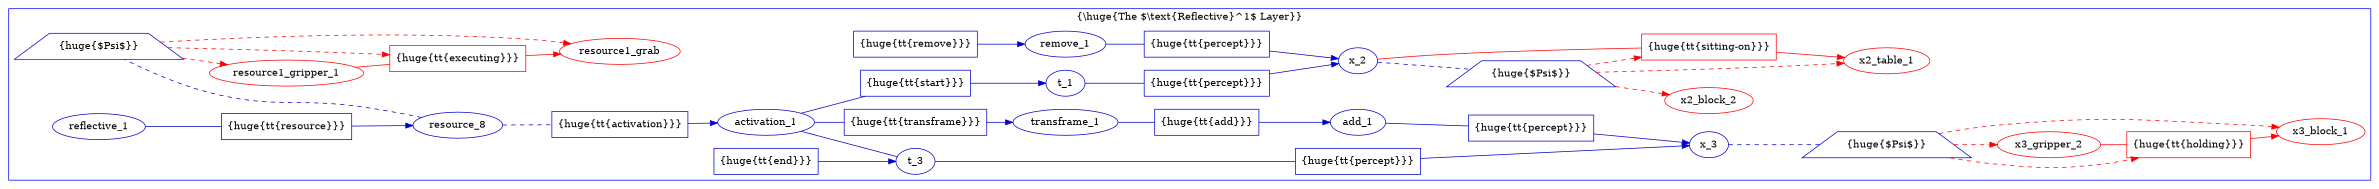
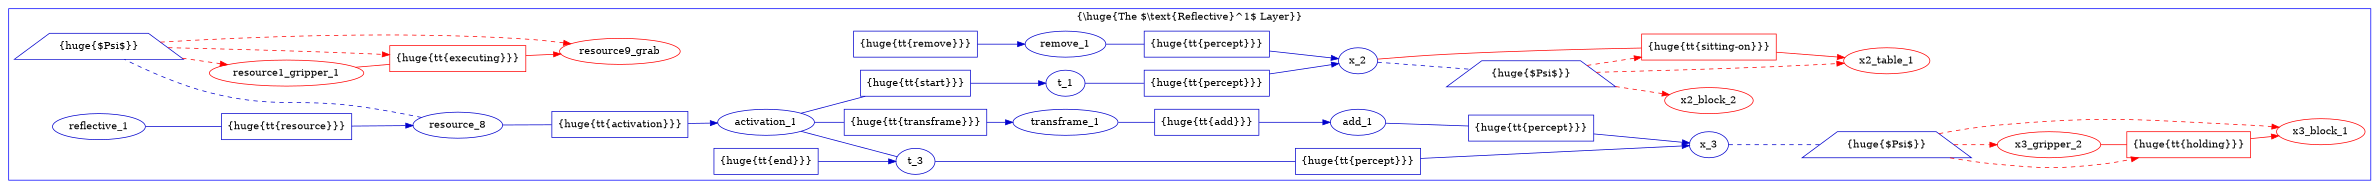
  digraph {
    rankdir=LR
    node [color="#0000CC" fillcolor=white style=filled]
    edge [color="#0000CC" style="-triangle 45"]
    x2_block_2 [color=red texlbl="{\huge{\tt{Block}}}"]
    n2 [color=red label="{\huge{\tt{sitting-on}}}" shape=box]
    x2_table_1 [color=red texlbl="{\huge{\tt{Table}}}"]
    x_2 [texlbl="{\huge{\tt{Symbol*}}}"]
    n5 [label="{\huge{$\Psi$}}" margin="0.11,0.055" nodesep=0.02 shape=trapezium]
    x3_gripper_2 [color=red texlbl="{\huge{\tt{Gripper}}}"]
    n7 [color=red label="{\huge{\tt{holding}}}" shape=box]
    x3_block_1 [color=red texlbl="{\huge{\tt{Block}}}"]
    x_3 [texlbl="{\huge{\tt{Symbol*}}}"]
    n10 [label="{\huge{$\Psi$}}" margin="0.11,0.055" nodesep=0.02 shape=trapezium]
    t_1 [texlbl="{\huge{\tt{Simultaneity}}}"]
    n12 [label="{\huge{\tt{percept}}}" shape=box]
    t_3 [texlbl="{\huge{\tt{Simultaneity}}}"]
    n14 [label="{\huge{\tt{percept}}}" shape=box]
    remove_1 [texlbl="{\huge{\tt{Remove}}}"]
    n16 [label="{\huge{\tt{percept}}}" shape=box]
    add_1 [texlbl="{\huge{\tt{Add}}}"]
    n18 [label="{\huge{\tt{percept}}}" shape=box]
    transframe_1 [texlbl="{\huge{\tt{Transframe}}}"]
    n20 [label="{\huge{\tt{remove}}}" shape=box]
    n21 [label="{\huge{\tt{add}}}" shape=box]
    activation_1 [texlbl="{\huge{\tt{Activation}}}"]
    n23 [label="{\huge{\tt{start}}}" shape=box]
    n24 [label="{\huge{\tt{end}}}" shape=box]
    n25 [label="{\huge{\tt{transframe}}}" shape=box]
    resource1_gripper_1 [color=red texlbl="{\huge{\tt{Gripper}}}"]
    n27 [color=red label="{\huge{\tt{executing}}}" shape=box]
-   resource1_grab [color=red texlbl="{\huge{\tt{grab}}}"]
+   resource1_grab [color=red texlbl="{\huge{\tt{grab}}}" label=resource9_grab]
    n29 [label=resource_8 texlbl="{\huge{\tt{Resource*}}}"]
    n30 [label="{\huge{$\Psi$}}" margin="0.11,0.055" nodesep=0.02 shape=trapezium]
    n31 [label="{\huge{\tt{activation}}}" shape=box]
    reflective_1 [texlbl="{\huge{\tt{Reflective}}}"]
    n33 [label="{\huge{\tt{resource}}}" shape=box]
    subgraph cluster_1 {
      color=blue
      label="{\\huge{The $\\text{Reflective}^1$ Layer}}"
      x2_block_2
      n2
      x2_table_1
      x_2
      n5
      x3_gripper_2
      n7
      x3_block_1
      x_3
      n10
      t_1
      n12
      t_3
      n14
      remove_1
      n16
      add_1
      n18
      transframe_1
      n20
      n21
      activation_1
      n23
      n24
      n25
      resource1_gripper_1
      n27
      resource1_grab
      n29
      n30
      n31
      reflective_1
      n33
    }
    n2 -> x2_table_1 [color=red]
    x_2 -> n2 [arrowhead=none color=red style=""]
    x_2 -> n5 [arrowhead=none style=dashed]
    n5 -> x2_block_2 [color=red style="-triangle 45,dashed"]
    n5 -> n2 [color=red style="-triangle 45,dashed"]
    n5 -> x2_table_1 [color=red style="-triangle 45,dashed"]
    x3_gripper_2 -> n7 [arrowhead=none color=red style=""]
    n7 -> x3_block_1 [color=red]
    x_3 -> n10 [arrowhead=none style=dashed]
    n10 -> x3_gripper_2 [color=red style="-triangle 45,dashed"]
    n10 -> n7 [color=red style="-triangle 45,dashed"]
    n10 -> x3_block_1 [color=red style="-triangle 45,dashed"]
    t_1 -> n12 [arrowhead=none style=""]
    n12 -> x_2
    t_3 -> n14 [arrowhead=none style=""]
    n14 -> x_3
    remove_1 -> n16 [arrowhead=none style=""]
    n16 -> x_2
    add_1 -> n18 [arrowhead=none style=""]
    n18 -> x_3
    transframe_1 -> n21 [arrowhead=none style=""]
    n20 -> remove_1
    n21 -> add_1
    activation_1 -> t_3 [arrowhead=none style=""]
    activation_1 -> n23 [arrowhead=none style=""]
    activation_1 -> n25 [arrowhead=none style=""]
    n23 -> t_1
    n24 -> t_3
    n25 -> transframe_1
    resource1_gripper_1 -> n27 [arrowhead=none color=red style=""]
    n27 -> resource1_grab [color=red]
    n29 -> n30 [arrowhead=none constraint=false style=dashed]
-   n29 -> n31 [arrowhead=none style=dashed]
+   n29 -> n31 [arrowhead=none style=""]
    n30 -> resource1_gripper_1 [color=red style="-triangle 45,dashed"]
    n30 -> n27 [color=red style="-triangle 45,dashed"]
    n30 -> resource1_grab [color=red style="-triangle 45,dashed"]
    n31 -> activation_1
    reflective_1 -> n33 [arrowhead=none style=""]
    n33 -> n29
  }
